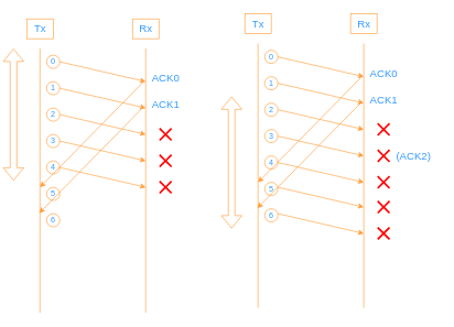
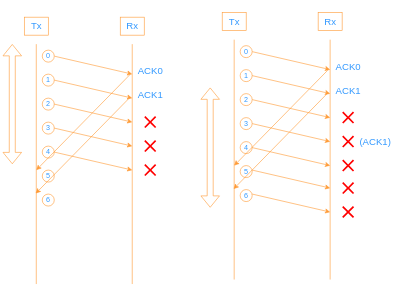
  <mxCell id="0" />
  <mxCell id="1" parent="0" />
  <mxCell id="2" value="" style="endArrow=none;html=1;strokeColor=#FF9933;fontColor=#3399FF;" edge="1" parent="1"><mxGeometry width="50" height="50" relative="1" as="geometry"><mxPoint x="60" y="473" as="sourcePoint" /><mxPoint x="60" y="73" as="targetPoint" /></mxGeometry></mxCell>
  <mxCell id="3" value="" style="endArrow=none;html=1;strokeColor=#FF9933;fontColor=#3399FF;" edge="1" parent="1"><mxGeometry width="50" height="50" relative="1" as="geometry"><mxPoint x="220" y="473" as="sourcePoint" /><mxPoint x="220" y="73" as="targetPoint" /></mxGeometry></mxCell>
  <mxCell id="4" value="&lt;font style=&quot;font-size: 16px;&quot;&gt;Tx&lt;/font&gt;" style="text;html=1;align=center;verticalAlign=middle;resizable=0;points=[];autosize=1;strokeColor=#FF9933;fillColor=none;fontColor=#3399FF;" vertex="1" parent="1"><mxGeometry x="40" y="28" width="40" height="30" as="geometry" /></mxCell>
  <mxCell id="5" value="&lt;font style=&quot;font-size: 16px;&quot;&gt;Rx&lt;/font&gt;" style="text;html=1;align=center;verticalAlign=middle;resizable=0;points=[];autosize=1;strokeColor=#FF9933;fillColor=none;fontColor=#3399FF;" vertex="1" parent="1"><mxGeometry x="200" y="28" width="40" height="30" as="geometry" /></mxCell>
  <mxCell id="6" style="edgeStyle=none;html=1;exitX=1;exitY=0.5;exitDx=0;exitDy=0;strokeColor=#FF9933;fontColor=#3399FF;" edge="1" parent="1" source="7"><mxGeometry relative="1" as="geometry"><mxPoint x="220" y="123" as="targetPoint" /></mxGeometry></mxCell>
  <mxCell id="7" value="0" style="ellipse;whiteSpace=wrap;html=1;aspect=fixed;strokeColor=#FF9933;fontColor=#3399FF;" vertex="1" parent="1"><mxGeometry x="70" y="83" width="20" height="20" as="geometry" /></mxCell>
  <mxCell id="8" value="1" style="ellipse;whiteSpace=wrap;html=1;aspect=fixed;strokeColor=#FF9933;fontColor=#3399FF;" vertex="1" parent="1"><mxGeometry x="70" y="123" width="20" height="20" as="geometry" /></mxCell>
  <mxCell id="9" value="2" style="ellipse;whiteSpace=wrap;html=1;aspect=fixed;strokeColor=#FF9933;fontColor=#3399FF;" vertex="1" parent="1"><mxGeometry x="70" y="163" width="20" height="20" as="geometry" /></mxCell>
  <mxCell id="10" value="3" style="ellipse;whiteSpace=wrap;html=1;aspect=fixed;strokeColor=#FF9933;fontColor=#3399FF;" vertex="1" parent="1"><mxGeometry x="70" y="203" width="20" height="20" as="geometry" /></mxCell>
  <mxCell id="11" value="4" style="ellipse;whiteSpace=wrap;html=1;aspect=fixed;strokeColor=#FF9933;fontColor=#3399FF;" vertex="1" parent="1"><mxGeometry x="70" y="243" width="20" height="20" as="geometry" /></mxCell>
  <mxCell id="12" value="5" style="ellipse;whiteSpace=wrap;html=1;aspect=fixed;strokeColor=#FF9933;fontColor=#3399FF;" vertex="1" parent="1"><mxGeometry x="70" y="283" width="20" height="20" as="geometry" /></mxCell>
  <mxCell id="13" value="6" style="ellipse;whiteSpace=wrap;html=1;aspect=fixed;strokeColor=#FF9933;fontColor=#3399FF;" vertex="1" parent="1"><mxGeometry x="70" y="323" width="20" height="20" as="geometry" /></mxCell>
  <mxCell id="14" value="" style="shape=flexArrow;endArrow=classic;startArrow=classic;html=1;strokeColor=#FF9933;fontColor=#3399FF;" edge="1" parent="1"><mxGeometry width="100" height="100" relative="1" as="geometry"><mxPoint x="20" y="273" as="sourcePoint" /><mxPoint x="20" y="73" as="targetPoint" /></mxGeometry></mxCell>
  <mxCell id="15" style="edgeStyle=none;html=1;exitX=1;exitY=0.5;exitDx=0;exitDy=0;strokeColor=#FF9933;fontColor=#3399FF;" edge="1" parent="1"><mxGeometry relative="1" as="geometry"><mxPoint x="220" y="163" as="targetPoint" /><mxPoint x="90" y="133" as="sourcePoint" /></mxGeometry></mxCell>
  <mxCell id="16" style="edgeStyle=none;html=1;exitX=1;exitY=0.5;exitDx=0;exitDy=0;strokeColor=#FF9933;fontColor=#3399FF;" edge="1" parent="1"><mxGeometry relative="1" as="geometry"><mxPoint x="220" y="203" as="targetPoint" /><mxPoint x="90" y="173" as="sourcePoint" /></mxGeometry></mxCell>
  <mxCell id="17" style="edgeStyle=none;html=1;exitX=1;exitY=0.5;exitDx=0;exitDy=0;strokeColor=#FF9933;fontColor=#3399FF;" edge="1" parent="1"><mxGeometry relative="1" as="geometry"><mxPoint x="220" y="243" as="targetPoint" /><mxPoint x="90" y="213" as="sourcePoint" /></mxGeometry></mxCell>
  <mxCell id="18" style="edgeStyle=none;html=1;exitX=1;exitY=0.5;exitDx=0;exitDy=0;strokeColor=#FF9933;fontColor=#3399FF;" edge="1" parent="1"><mxGeometry relative="1" as="geometry"><mxPoint x="220" y="283" as="targetPoint" /><mxPoint x="90" y="253" as="sourcePoint" /></mxGeometry></mxCell>
  <mxCell id="19" value="&lt;span style=&quot;font-size: 16px;&quot;&gt;ACK0&lt;/span&gt;" style="text;html=1;align=center;verticalAlign=middle;resizable=0;points=[];autosize=1;strokeColor=none;fillColor=none;fontColor=#3399FF;" vertex="1" parent="1"><mxGeometry x="215" y="103" width="70" height="30" as="geometry" /></mxCell>
  <mxCell id="20" value="&lt;span style=&quot;font-size: 16px;&quot;&gt;ACK1&lt;/span&gt;" style="text;html=1;align=center;verticalAlign=middle;resizable=0;points=[];autosize=1;strokeColor=none;fillColor=none;fontColor=#3399FF;" vertex="1" parent="1"><mxGeometry x="215" y="143" width="70" height="30" as="geometry" /></mxCell>
  <mxCell id="21" value="" style="shape=mxgraph.mockup.markup.redX;fillColor=#ff0000;html=1;shadow=0;strokeColor=none;fontSize=16;fontColor=#3399FF;" vertex="1" parent="1"><mxGeometry x="240" y="193" width="20" height="20" as="geometry" /></mxCell>
  <mxCell id="22" value="" style="shape=mxgraph.mockup.markup.redX;fillColor=#ff0000;html=1;shadow=0;strokeColor=none;fontSize=16;fontColor=#3399FF;" vertex="1" parent="1"><mxGeometry x="240" y="233" width="20" height="20" as="geometry" /></mxCell>
  <mxCell id="23" value="" style="shape=mxgraph.mockup.markup.redX;fillColor=#ff0000;html=1;shadow=0;strokeColor=none;fontSize=16;fontColor=#3399FF;" vertex="1" parent="1"><mxGeometry x="240" y="273" width="20" height="20" as="geometry" /></mxCell>
  <mxCell id="24" value="" style="endArrow=classic;html=1;fontSize=16;exitX=0.014;exitY=0.7;exitDx=0;exitDy=0;exitPerimeter=0;strokeColor=#FF9933;fontColor=#3399FF;" edge="1" parent="1" source="19"><mxGeometry width="50" height="50" relative="1" as="geometry"><mxPoint x="170" y="-17" as="sourcePoint" /><mxPoint x="60" y="283" as="targetPoint" /></mxGeometry></mxCell>
  <mxCell id="25" value="" style="endArrow=classic;html=1;fontSize=16;exitX=0.014;exitY=0.7;exitDx=0;exitDy=0;exitPerimeter=0;strokeColor=#FF9933;fontColor=#3399FF;" edge="1" parent="1"><mxGeometry width="50" height="50" relative="1" as="geometry"><mxPoint x="215" y="163" as="sourcePoint" /><mxPoint x="59.02" y="322" as="targetPoint" /></mxGeometry></mxCell>
  <mxCell id="26" value="" style="endArrow=none;html=1;strokeColor=#FF9933;fontColor=#3399FF;" edge="1" parent="1"><mxGeometry width="50" height="50" relative="1" as="geometry"><mxPoint x="390" y="465.5" as="sourcePoint" /><mxPoint x="390" y="65.5" as="targetPoint" /></mxGeometry></mxCell>
  <mxCell id="27" value="" style="endArrow=none;html=1;strokeColor=#FF9933;fontColor=#3399FF;" edge="1" parent="1"><mxGeometry width="50" height="50" relative="1" as="geometry"><mxPoint x="550" y="465.5" as="sourcePoint" /><mxPoint x="550" y="65.5" as="targetPoint" /></mxGeometry></mxCell>
  <mxCell id="28" value="&lt;font style=&quot;font-size: 16px;&quot;&gt;Tx&lt;/font&gt;" style="text;html=1;align=center;verticalAlign=middle;resizable=0;points=[];autosize=1;strokeColor=#FF9933;fillColor=none;fontColor=#3399FF;" vertex="1" parent="1"><mxGeometry x="370" y="20.5" width="40" height="30" as="geometry" /></mxCell>
  <mxCell id="29" value="&lt;font style=&quot;font-size: 16px;&quot;&gt;Rx&lt;/font&gt;" style="text;html=1;align=center;verticalAlign=middle;resizable=0;points=[];autosize=1;strokeColor=#FF9933;fillColor=none;fontColor=#3399FF;" vertex="1" parent="1"><mxGeometry x="530" y="20.5" width="40" height="30" as="geometry" /></mxCell>
  <mxCell id="30" style="edgeStyle=none;html=1;exitX=1;exitY=0.5;exitDx=0;exitDy=0;strokeColor=#FF9933;fontColor=#3399FF;" edge="1" source="31" parent="1"><mxGeometry relative="1" as="geometry"><mxPoint x="550" y="115.5" as="targetPoint" /></mxGeometry></mxCell>
  <mxCell id="31" value="0" style="ellipse;whiteSpace=wrap;html=1;aspect=fixed;strokeColor=#FF9933;fontColor=#3399FF;" vertex="1" parent="1"><mxGeometry x="400" y="75.5" width="20" height="20" as="geometry" /></mxCell>
  <mxCell id="32" value="1" style="ellipse;whiteSpace=wrap;html=1;aspect=fixed;strokeColor=#FF9933;fontColor=#3399FF;" vertex="1" parent="1"><mxGeometry x="400" y="115.5" width="20" height="20" as="geometry" /></mxCell>
  <mxCell id="33" value="2" style="ellipse;whiteSpace=wrap;html=1;aspect=fixed;strokeColor=#FF9933;fontColor=#3399FF;" vertex="1" parent="1"><mxGeometry x="400" y="155.5" width="20" height="20" as="geometry" /></mxCell>
  <mxCell id="34" value="3" style="ellipse;whiteSpace=wrap;html=1;aspect=fixed;strokeColor=#FF9933;fontColor=#3399FF;" vertex="1" parent="1"><mxGeometry x="400" y="195.5" width="20" height="20" as="geometry" /></mxCell>
  <mxCell id="35" value="4" style="ellipse;whiteSpace=wrap;html=1;aspect=fixed;strokeColor=#FF9933;fontColor=#3399FF;" vertex="1" parent="1"><mxGeometry x="400" y="235.5" width="20" height="20" as="geometry" /></mxCell>
  <mxCell id="36" value="5" style="ellipse;whiteSpace=wrap;html=1;aspect=fixed;strokeColor=#FF9933;fontColor=#3399FF;" vertex="1" parent="1"><mxGeometry x="400" y="275.5" width="20" height="20" as="geometry" /></mxCell>
  <mxCell id="37" value="6" style="ellipse;whiteSpace=wrap;html=1;aspect=fixed;strokeColor=#FF9933;fontColor=#3399FF;" vertex="1" parent="1"><mxGeometry x="400" y="315.5" width="20" height="20" as="geometry" /></mxCell>
  <mxCell id="38" value="" style="shape=flexArrow;endArrow=classic;startArrow=classic;html=1;strokeColor=#FF9933;fontColor=#3399FF;" edge="1" parent="1"><mxGeometry width="100" height="100" relative="1" as="geometry"><mxPoint x="350" y="345.5" as="sourcePoint" /><mxPoint x="350" y="145.5" as="targetPoint" /></mxGeometry></mxCell>
  <mxCell id="39" style="edgeStyle=none;html=1;exitX=1;exitY=0.5;exitDx=0;exitDy=0;strokeColor=#FF9933;fontColor=#3399FF;" edge="1" parent="1"><mxGeometry relative="1" as="geometry"><mxPoint x="550" y="155.5" as="targetPoint" /><mxPoint x="420" y="125.5" as="sourcePoint" /></mxGeometry></mxCell>
  <mxCell id="40" style="edgeStyle=none;html=1;exitX=1;exitY=0.5;exitDx=0;exitDy=0;strokeColor=#FF9933;fontColor=#3399FF;" edge="1" parent="1"><mxGeometry relative="1" as="geometry"><mxPoint x="550" y="195.5" as="targetPoint" /><mxPoint x="420" y="165.5" as="sourcePoint" /></mxGeometry></mxCell>
  <mxCell id="41" style="edgeStyle=none;html=1;exitX=1;exitY=0.5;exitDx=0;exitDy=0;strokeColor=#FF9933;fontColor=#3399FF;" edge="1" parent="1"><mxGeometry relative="1" as="geometry"><mxPoint x="550" y="235.5" as="targetPoint" /><mxPoint x="420" y="205.5" as="sourcePoint" /></mxGeometry></mxCell>
  <mxCell id="42" style="edgeStyle=none;html=1;exitX=1;exitY=0.5;exitDx=0;exitDy=0;strokeColor=#FF9933;fontColor=#3399FF;" edge="1" parent="1"><mxGeometry relative="1" as="geometry"><mxPoint x="550" y="275.5" as="targetPoint" /><mxPoint x="420" y="245.5" as="sourcePoint" /></mxGeometry></mxCell>
  <mxCell id="43" value="&lt;span style=&quot;font-size: 16px;&quot;&gt;ACK0&lt;/span&gt;" style="text;html=1;align=center;verticalAlign=middle;resizable=0;points=[];autosize=1;strokeColor=none;fillColor=none;fontColor=#3399FF;" vertex="1" parent="1"><mxGeometry x="545" y="95.5" width="70" height="30" as="geometry" /></mxCell>
  <mxCell id="44" value="&lt;span style=&quot;font-size: 16px;&quot;&gt;ACK1&lt;/span&gt;" style="text;html=1;align=center;verticalAlign=middle;resizable=0;points=[];autosize=1;strokeColor=none;fillColor=none;fontColor=#3399FF;" vertex="1" parent="1"><mxGeometry x="545" y="135.5" width="70" height="30" as="geometry" /></mxCell>
  <mxCell id="45" value="" style="shape=mxgraph.mockup.markup.redX;fillColor=#ff0000;html=1;shadow=0;strokeColor=none;fontSize=16;fontColor=#3399FF;" vertex="1" parent="1"><mxGeometry x="570" y="185.5" width="20" height="20" as="geometry" /></mxCell>
  <mxCell id="46" value="" style="shape=mxgraph.mockup.markup.redX;fillColor=#ff0000;html=1;shadow=0;strokeColor=none;fontSize=16;fontColor=#3399FF;" vertex="1" parent="1"><mxGeometry x="570" y="225.5" width="20" height="20" as="geometry" /></mxCell>
  <mxCell id="47" value="" style="shape=mxgraph.mockup.markup.redX;fillColor=#ff0000;html=1;shadow=0;strokeColor=none;fontSize=16;fontColor=#3399FF;" vertex="1" parent="1"><mxGeometry x="570" y="265.5" width="20" height="20" as="geometry" /></mxCell>
  <mxCell id="48" value="" style="endArrow=classic;html=1;fontSize=16;exitX=0.014;exitY=0.7;exitDx=0;exitDy=0;exitPerimeter=0;strokeColor=#FF9933;fontColor=#3399FF;" edge="1" source="43" parent="1"><mxGeometry width="50" height="50" relative="1" as="geometry"><mxPoint x="500" y="-24.5" as="sourcePoint" /><mxPoint x="390" y="275.5" as="targetPoint" /></mxGeometry></mxCell>
  <mxCell id="49" value="" style="endArrow=classic;html=1;fontSize=16;exitX=0.014;exitY=0.7;exitDx=0;exitDy=0;exitPerimeter=0;strokeColor=#FF9933;fontColor=#3399FF;" edge="1" parent="1"><mxGeometry width="50" height="50" relative="1" as="geometry"><mxPoint x="545" y="155.5" as="sourcePoint" /><mxPoint x="389.02" y="314.5" as="targetPoint" /></mxGeometry></mxCell>
  <mxCell id="50" style="edgeStyle=none;html=1;exitX=1;exitY=0.5;exitDx=0;exitDy=0;strokeColor=#FF9933;fontColor=#3399FF;" edge="1" parent="1"><mxGeometry relative="1" as="geometry"><mxPoint x="550" y="313" as="targetPoint" /><mxPoint x="420" y="283" as="sourcePoint" /></mxGeometry></mxCell>
  <mxCell id="51" style="edgeStyle=none;html=1;exitX=1;exitY=0.5;exitDx=0;exitDy=0;strokeColor=#FF9933;fontColor=#3399FF;" edge="1" parent="1"><mxGeometry relative="1" as="geometry"><mxPoint x="550" y="353" as="targetPoint" /><mxPoint x="420" y="323" as="sourcePoint" /></mxGeometry></mxCell>
  <mxCell id="52" value="" style="shape=mxgraph.mockup.markup.redX;fillColor=#ff0000;html=1;shadow=0;strokeColor=none;fontSize=16;fontColor=#3399FF;" vertex="1" parent="1"><mxGeometry x="570" y="303" width="20" height="20" as="geometry" /></mxCell>
  <mxCell id="53" value="" style="shape=mxgraph.mockup.markup.redX;fillColor=#ff0000;html=1;shadow=0;strokeColor=none;fontSize=16;fontColor=#3399FF;" vertex="1" parent="1"><mxGeometry x="570" y="343" width="20" height="20" as="geometry" /></mxCell>
- <mxCell id="54" value="&lt;span style=&quot;font-size: 16px;&quot;&gt;(ACK2)&lt;/span&gt;" style="text;html=1;align=center;verticalAlign=middle;resizable=0;points=[];autosize=1;strokeColor=none;fillColor=none;fontColor=#3399FF;" vertex="1" parent="1"><mxGeometry x="585" y="220.5" width="80" height="30" as="geometry" /></mxCell>
+ <mxCell id="54" value="&lt;span style=&quot;font-size: 16px;&quot;&gt;(ACK1)&lt;/span&gt;" style="text;html=1;align=center;verticalAlign=middle;resizable=0;points=[];autosize=1;strokeColor=none;fillColor=none;fontColor=#3399FF;" vertex="1" parent="1"><mxGeometry x="585" y="220.5" width="80" height="30" as="geometry" /></mxCell>
